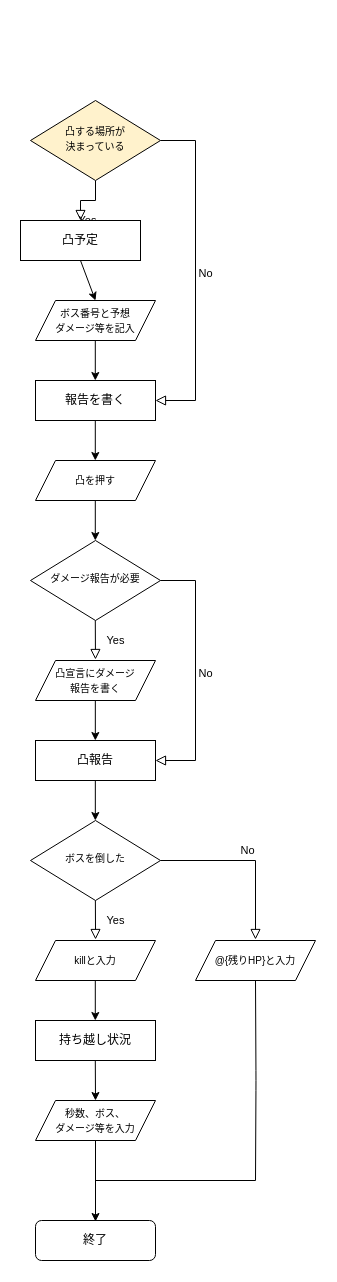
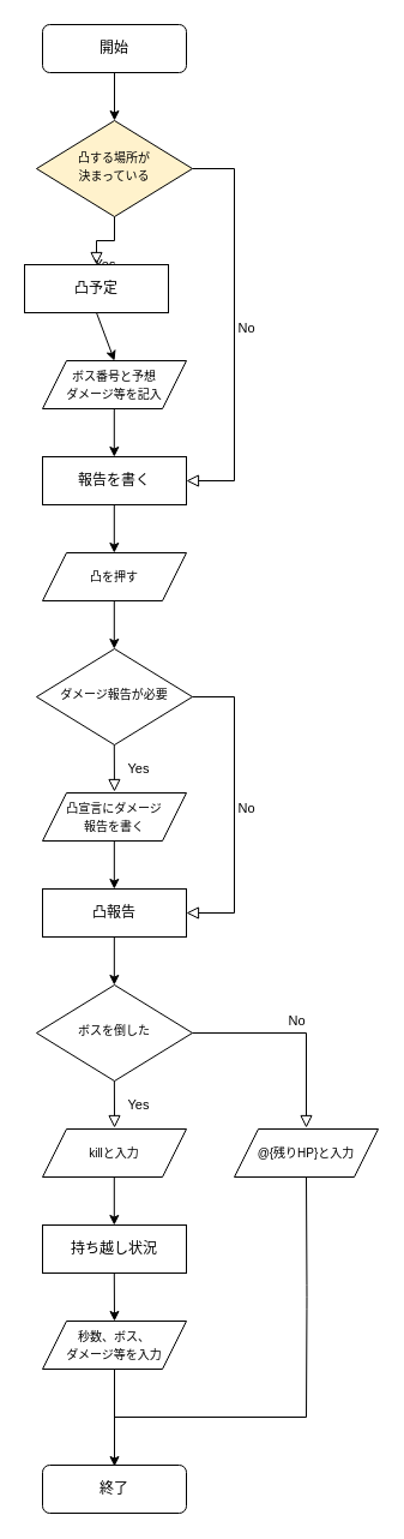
  <mxCell id="0" />
  <mxCell id="1" parent="0" />
+ <mxCell id="2" value="&lt;font style=&quot;vertical-align: inherit&quot;&gt;&lt;font style=&quot;vertical-align: inherit&quot;&gt;開始&lt;br&gt;&lt;/font&gt;&lt;/font&gt;" style="rounded=1;whiteSpace=wrap;html=1;fontSize=12;glass=0;strokeWidth=1;shadow=0;" parent="1" vertex="1"><mxGeometry x="35" y="20" width="120" height="40" as="geometry" /></mxCell>
  <mxCell id="3" value="Yes" style="rounded=0;html=1;jettySize=auto;orthogonalLoop=1;fontSize=11;endArrow=block;endFill=0;endSize=8;strokeWidth=1;shadow=0;labelBackgroundColor=none;edgeStyle=orthogonalEdgeStyle;entryX=0.5;entryY=0;entryDx=0;entryDy=0;" parent="1" source="5" target="6" edge="1"><mxGeometry y="20" relative="1" as="geometry"><mxPoint as="offset" /><mxPoint x="105" y="220" as="targetPoint" /></mxGeometry></mxCell>
  <mxCell id="4" value="No" style="edgeStyle=orthogonalEdgeStyle;rounded=0;html=1;jettySize=auto;orthogonalLoop=1;fontSize=11;endArrow=block;endFill=0;endSize=8;strokeWidth=1;shadow=0;labelBackgroundColor=none;entryX=1;entryY=0.5;entryDx=0;entryDy=0;" parent="1" source="5" target="9" edge="1"><mxGeometry y="10" relative="1" as="geometry"><mxPoint as="offset" /><mxPoint x="195" y="340" as="targetPoint" /><Array as="points"><mxPoint x="195" y="140" /><mxPoint x="195" y="400" /></Array></mxGeometry></mxCell>
  <mxCell id="5" value="&lt;font style=&quot;vertical-align: inherit&quot;&gt;&lt;font style=&quot;vertical-align: inherit ; font-size: 10px&quot;&gt;&lt;font style=&quot;vertical-align: inherit&quot;&gt;&lt;font style=&quot;vertical-align: inherit&quot;&gt;&lt;font style=&quot;vertical-align: inherit&quot;&gt;&lt;font style=&quot;vertical-align: inherit&quot;&gt;&lt;font style=&quot;vertical-align: inherit&quot;&gt;&lt;font style=&quot;vertical-align: inherit&quot;&gt;&lt;font style=&quot;vertical-align: inherit&quot;&gt;&lt;font style=&quot;vertical-align: inherit&quot;&gt;凸する場所が&lt;/font&gt;&lt;/font&gt;&lt;/font&gt;&lt;/font&gt;&lt;/font&gt;&lt;/font&gt;&lt;/font&gt;&lt;/font&gt;&lt;/font&gt;&lt;/font&gt;&lt;br&gt;&lt;font style=&quot;vertical-align: inherit&quot;&gt;&lt;font style=&quot;vertical-align: inherit&quot;&gt;&lt;font style=&quot;vertical-align: inherit&quot;&gt;&lt;font style=&quot;vertical-align: inherit&quot;&gt;&lt;font style=&quot;vertical-align: inherit&quot;&gt;&lt;font style=&quot;vertical-align: inherit ; font-size: 10px&quot;&gt;&lt;font style=&quot;vertical-align: inherit&quot;&gt;&lt;font style=&quot;vertical-align: inherit&quot;&gt;決まっている&lt;/font&gt;&lt;/font&gt;&lt;/font&gt;&lt;/font&gt;&lt;/font&gt;&lt;/font&gt;&lt;/font&gt;&lt;/font&gt;" style="rhombus;whiteSpace=wrap;html=1;shadow=0;fontFamily=Helvetica;fontSize=12;align=center;strokeWidth=1;spacing=6;spacingTop=-4;fillColor=#fff2cc;" parent="1" vertex="1"><mxGeometry x="30" y="100" width="130" height="80" as="geometry" /></mxCell>
  <mxCell id="6" value="&lt;font style=&quot;vertical-align: inherit&quot;&gt;&lt;font style=&quot;vertical-align: inherit&quot;&gt;&lt;font style=&quot;vertical-align: inherit&quot;&gt;&lt;font style=&quot;vertical-align: inherit&quot;&gt;凸予定&lt;/font&gt;&lt;/font&gt;&lt;/font&gt;&lt;/font&gt;" style="rounded=0;whiteSpace=wrap;html=1;" parent="1" vertex="1"><mxGeometry x="20" y="220" width="120" height="40" as="geometry" /></mxCell>
  <mxCell id="7" value="" style="endArrow=classic;html=1;exitX=0.5;exitY=1;exitDx=0;exitDy=0;" parent="1" source="6" edge="1"><mxGeometry width="50" height="50" relative="1" as="geometry"><mxPoint x="75" y="310" as="sourcePoint" /><mxPoint x="95" y="300" as="targetPoint" /></mxGeometry></mxCell>
+ <mxCell id="8" value="" style="endArrow=classic;html=1;exitX=0.5;exitY=1;exitDx=0;exitDy=0;entryX=0.5;entryY=0;entryDx=0;entryDy=0;" parent="1" source="2" target="5" edge="1"><mxGeometry width="50" height="50" relative="1" as="geometry"><mxPoint x="95" y="62" as="sourcePoint" /><mxPoint x="135" y="30" as="targetPoint" /></mxGeometry></mxCell>
  <mxCell id="9" value="&lt;font style=&quot;vertical-align: inherit&quot;&gt;&lt;font style=&quot;vertical-align: inherit&quot;&gt;&lt;font style=&quot;vertical-align: inherit&quot;&gt;&lt;font style=&quot;vertical-align: inherit&quot;&gt;&lt;font style=&quot;vertical-align: inherit&quot;&gt;&lt;font style=&quot;vertical-align: inherit&quot;&gt;報告を書く&lt;/font&gt;&lt;/font&gt;&lt;/font&gt;&lt;/font&gt;&lt;/font&gt;&lt;/font&gt;" style="rounded=0;whiteSpace=wrap;html=1;" parent="1" vertex="1"><mxGeometry x="35" y="380" width="120" height="40" as="geometry" /></mxCell>
  <mxCell id="10" value="" style="endArrow=classic;html=1;exitX=0.5;exitY=1;exitDx=0;exitDy=0;" parent="1" edge="1"><mxGeometry width="50" height="50" relative="1" as="geometry"><mxPoint x="94.8" y="420" as="sourcePoint" /><mxPoint x="94.8" y="460" as="targetPoint" /></mxGeometry></mxCell>
  <mxCell id="11" value="&lt;font style=&quot;vertical-align: inherit&quot;&gt;&lt;font style=&quot;vertical-align: inherit ; font-size: 10px&quot;&gt;ボス番号と予想&lt;br&gt;ダメージ等を記入&lt;/font&gt;&lt;/font&gt;" style="shape=parallelogram;perimeter=parallelogramPerimeter;whiteSpace=wrap;html=1;fixedSize=1;" parent="1" vertex="1"><mxGeometry x="35" y="300" width="120" height="40" as="geometry" /></mxCell>
  <mxCell id="12" value="" style="endArrow=classic;html=1;exitX=0.5;exitY=1;exitDx=0;exitDy=0;" parent="1" edge="1"><mxGeometry width="50" height="50" relative="1" as="geometry"><mxPoint x="94.8" y="340" as="sourcePoint" /><mxPoint x="94.8" y="380" as="targetPoint" /></mxGeometry></mxCell>
  <mxCell id="13" value="&lt;span style=&quot;font-size: 10px&quot;&gt;&lt;font style=&quot;vertical-align: inherit&quot;&gt;&lt;font style=&quot;vertical-align: inherit&quot;&gt;凸を押す&lt;br&gt;&lt;/font&gt;&lt;/font&gt;&lt;/span&gt;" style="shape=parallelogram;perimeter=parallelogramPerimeter;whiteSpace=wrap;html=1;fixedSize=1;" parent="1" vertex="1"><mxGeometry x="35" y="460" width="120" height="40" as="geometry" /></mxCell>
  <mxCell id="14" value="&lt;span style=&quot;font-size: 10px&quot;&gt;&lt;font style=&quot;vertical-align: inherit&quot;&gt;&lt;font style=&quot;vertical-align: inherit&quot;&gt;&lt;font style=&quot;vertical-align: inherit&quot;&gt;&lt;font style=&quot;vertical-align: inherit&quot;&gt;ダメージ報告が必要&lt;/font&gt;&lt;/font&gt;&lt;/font&gt;&lt;/font&gt;&lt;/span&gt;" style="rhombus;whiteSpace=wrap;html=1;shadow=0;fontFamily=Helvetica;fontSize=12;align=center;strokeWidth=1;spacing=6;spacingTop=-4;" parent="1" vertex="1"><mxGeometry x="30" y="540" width="130" height="80" as="geometry" /></mxCell>
  <mxCell id="15" value="Yes" style="rounded=0;html=1;jettySize=auto;orthogonalLoop=1;fontSize=11;endArrow=block;endFill=0;endSize=8;strokeWidth=1;shadow=0;labelBackgroundColor=none;edgeStyle=orthogonalEdgeStyle;entryX=0.5;entryY=0;entryDx=0;entryDy=0;" parent="1" edge="1"><mxGeometry y="20" relative="1" as="geometry"><mxPoint as="offset" /><mxPoint x="94.8" y="620" as="sourcePoint" /><mxPoint x="94.97" y="659" as="targetPoint" /></mxGeometry></mxCell>
  <mxCell id="16" value="&lt;span style=&quot;font-size: 10px&quot;&gt;凸宣言にダメージ&lt;br&gt;報告を書く&lt;/span&gt;" style="shape=parallelogram;perimeter=parallelogramPerimeter;whiteSpace=wrap;html=1;fixedSize=1;" parent="1" vertex="1"><mxGeometry x="35" y="660" width="120" height="40" as="geometry" /></mxCell>
  <mxCell id="17" value="No" style="edgeStyle=orthogonalEdgeStyle;rounded=0;html=1;jettySize=auto;orthogonalLoop=1;fontSize=11;endArrow=block;endFill=0;endSize=8;strokeWidth=1;shadow=0;labelBackgroundColor=none;entryX=1;entryY=0.5;entryDx=0;entryDy=0;" parent="1" target="18" edge="1"><mxGeometry y="10" relative="1" as="geometry"><mxPoint as="offset" /><mxPoint x="160" y="580" as="sourcePoint" /><mxPoint x="155" y="840" as="targetPoint" /><Array as="points"><mxPoint x="195" y="580" /><mxPoint x="195" y="760" /></Array></mxGeometry></mxCell>
  <mxCell id="18" value="&lt;font style=&quot;vertical-align: inherit&quot;&gt;&lt;font style=&quot;vertical-align: inherit&quot;&gt;&lt;font style=&quot;vertical-align: inherit&quot;&gt;&lt;font style=&quot;vertical-align: inherit&quot;&gt;&lt;font style=&quot;vertical-align: inherit&quot;&gt;&lt;font style=&quot;vertical-align: inherit&quot;&gt;凸報告&lt;/font&gt;&lt;/font&gt;&lt;/font&gt;&lt;/font&gt;&lt;/font&gt;&lt;/font&gt;" style="rounded=0;whiteSpace=wrap;html=1;" parent="1" vertex="1"><mxGeometry x="35" y="740" width="120" height="40" as="geometry" /></mxCell>
  <mxCell id="19" value="" style="endArrow=classic;html=1;exitX=0.5;exitY=1;exitDx=0;exitDy=0;" parent="1" edge="1"><mxGeometry width="50" height="50" relative="1" as="geometry"><mxPoint x="94.83" y="700" as="sourcePoint" /><mxPoint x="94.83" y="740" as="targetPoint" /></mxGeometry></mxCell>
  <mxCell id="20" value="" style="endArrow=classic;html=1;exitX=0.5;exitY=1;exitDx=0;exitDy=0;" parent="1" edge="1"><mxGeometry width="50" height="50" relative="1" as="geometry"><mxPoint x="94.83" y="780" as="sourcePoint" /><mxPoint x="94.83" y="820" as="targetPoint" /></mxGeometry></mxCell>
  <mxCell id="21" value="&lt;span style=&quot;font-size: 10px&quot;&gt;ボスを倒した&lt;/span&gt;" style="rhombus;whiteSpace=wrap;html=1;shadow=0;fontFamily=Helvetica;fontSize=12;align=center;strokeWidth=1;spacing=6;spacingTop=-4;" parent="1" vertex="1"><mxGeometry x="30" y="820" width="130" height="80" as="geometry" /></mxCell>
  <mxCell id="22" value="Yes" style="rounded=0;html=1;jettySize=auto;orthogonalLoop=1;fontSize=11;endArrow=block;endFill=0;endSize=8;strokeWidth=1;shadow=0;labelBackgroundColor=none;edgeStyle=orthogonalEdgeStyle;entryX=0.5;entryY=0;entryDx=0;entryDy=0;" parent="1" edge="1"><mxGeometry y="20" relative="1" as="geometry"><mxPoint as="offset" /><mxPoint x="94.88" y="900" as="sourcePoint" /><mxPoint x="95.05" y="939" as="targetPoint" /></mxGeometry></mxCell>
  <mxCell id="23" value="No" style="edgeStyle=orthogonalEdgeStyle;rounded=0;html=1;jettySize=auto;orthogonalLoop=1;fontSize=11;endArrow=block;endFill=0;endSize=8;strokeWidth=1;shadow=0;labelBackgroundColor=none;entryX=0.5;entryY=0;entryDx=0;entryDy=0;" parent="1" edge="1"><mxGeometry y="10" relative="1" as="geometry"><mxPoint as="offset" /><mxPoint x="160" y="860" as="sourcePoint" /><mxPoint x="255" y="939" as="targetPoint" /><Array as="points"><mxPoint x="255" y="860" /></Array></mxGeometry></mxCell>
  <mxCell id="24" value="&lt;span style=&quot;font-size: 10px&quot;&gt;&lt;font style=&quot;vertical-align: inherit&quot;&gt;&lt;font style=&quot;vertical-align: inherit&quot;&gt;killと入力&lt;/font&gt;&lt;/font&gt;&lt;/span&gt;" style="shape=parallelogram;perimeter=parallelogramPerimeter;whiteSpace=wrap;html=1;fixedSize=1;" parent="1" vertex="1"><mxGeometry x="35" y="940" width="120" height="40" as="geometry" /></mxCell>
  <mxCell id="25" value="&lt;span style=&quot;font-size: 10px&quot;&gt;&lt;font style=&quot;vertical-align: inherit&quot;&gt;&lt;font style=&quot;vertical-align: inherit&quot;&gt;@{残りHP}と入力&lt;/font&gt;&lt;/font&gt;&lt;/span&gt;" style="shape=parallelogram;perimeter=parallelogramPerimeter;whiteSpace=wrap;html=1;fixedSize=1;" parent="1" vertex="1"><mxGeometry x="195" y="940" width="120" height="40" as="geometry" /></mxCell>
  <mxCell id="26" value="" style="endArrow=classic;html=1;" parent="1" edge="1"><mxGeometry width="50" height="50" relative="1" as="geometry"><mxPoint x="95" y="1140" as="sourcePoint" /><mxPoint x="95" y="1221" as="targetPoint" /></mxGeometry></mxCell>
  <mxCell id="27" value="" style="endArrow=none;html=1;sourcePerimeterSpacing=0;edgeStyle=orthogonalEdgeStyle;" parent="1" target="25" edge="1"><mxGeometry width="50" height="50" relative="1" as="geometry"><mxPoint x="255" y="1180" as="sourcePoint" /><mxPoint x="255" y="1140" as="targetPoint" /></mxGeometry></mxCell>
  <mxCell id="28" value="" style="endArrow=none;html=1;sourcePerimeterSpacing=0;edgeStyle=orthogonalEdgeStyle;" parent="1" edge="1"><mxGeometry width="50" height="50" relative="1" as="geometry"><mxPoint x="95" y="1180" as="sourcePoint" /><mxPoint x="255" y="1180" as="targetPoint" /></mxGeometry></mxCell>
  <mxCell id="29" value="&lt;font style=&quot;vertical-align: inherit&quot;&gt;&lt;font style=&quot;vertical-align: inherit&quot;&gt;終了&lt;br&gt;&lt;/font&gt;&lt;/font&gt;" style="rounded=1;whiteSpace=wrap;html=1;fontSize=12;glass=0;strokeWidth=1;shadow=0;" parent="1" vertex="1"><mxGeometry x="35" y="1220" width="120" height="40" as="geometry" /></mxCell>
  <mxCell id="30" value="" style="endArrow=classic;html=1;exitX=0.5;exitY=1;exitDx=0;exitDy=0;" parent="1" edge="1"><mxGeometry width="50" height="50" relative="1" as="geometry"><mxPoint x="94.8" y="980" as="sourcePoint" /><mxPoint x="94.8" y="1020" as="targetPoint" /></mxGeometry></mxCell>
  <mxCell id="31" value="&lt;span style=&quot;font-size: 10px&quot;&gt;秒数、ボス、&lt;br&gt;ダメージ等を入力&lt;br&gt;&lt;/span&gt;" style="shape=parallelogram;perimeter=parallelogramPerimeter;whiteSpace=wrap;html=1;fixedSize=1;" parent="1" vertex="1"><mxGeometry x="35" y="1100" width="120" height="40" as="geometry" /></mxCell>
  <mxCell id="32" value="持ち越し状況" style="rounded=0;whiteSpace=wrap;html=1;" parent="1" vertex="1"><mxGeometry x="35" y="1020" width="120" height="40" as="geometry" /></mxCell>
  <mxCell id="33" value="" style="endArrow=classic;html=1;exitX=0.5;exitY=1;exitDx=0;exitDy=0;entryX=0.5;entryY=0;entryDx=0;entryDy=0;" parent="1" target="31" edge="1"><mxGeometry width="50" height="50" relative="1" as="geometry"><mxPoint x="94.8" y="1060" as="sourcePoint" /><mxPoint x="95" y="1090" as="targetPoint" /></mxGeometry></mxCell>
  <mxCell id="34" value="" style="endArrow=classic;html=1;exitX=0.5;exitY=1;exitDx=0;exitDy=0;" edge="1" parent="1"><mxGeometry width="50" height="50" relative="1" as="geometry"><mxPoint x="94.8" y="500" as="sourcePoint" /><mxPoint x="94.8" y="540" as="targetPoint" /></mxGeometry></mxCell>
